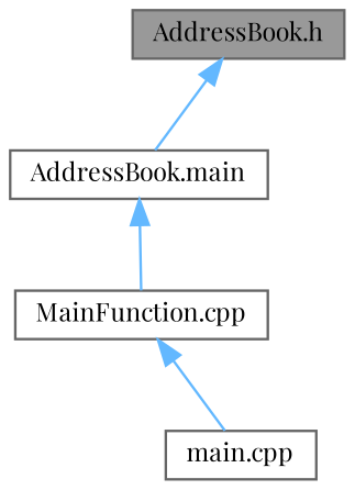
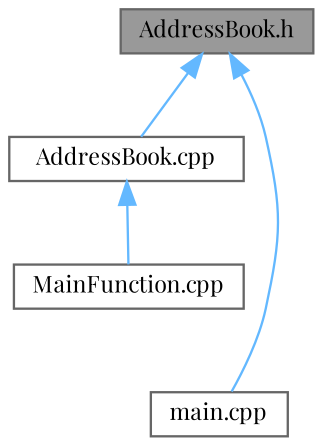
  digraph {
    fontname="Playfair Display"
    node [color=grey40 fillcolor=white fontname="Playfair Display" fontsize=10 shape=box style=filled]
    edge [color=steelblue1 dir=back fontname="Playfair Display" fontsize=10 labelfontname=Helvetica labelfontsize=10 style=solid]
    n1 [color=gray40 fillcolor=grey60 fontcolor=black height=0.2 label="AddressBook.h" width=0.4]
-   n2 [height=0.2 label="AddressBook.main" width=0.4]
+   n2 [height=0.2 label="AddressBook.cpp" width=0.4]
    n3 [height=0.2 label="MainFunction.cpp" width=0.4]
    n4 [height=0.2 label="main.cpp" width=0.4]
    n1 -> n2
    n2 -> n3
-   n3 -> n4
+   n1 -> n4
  }
